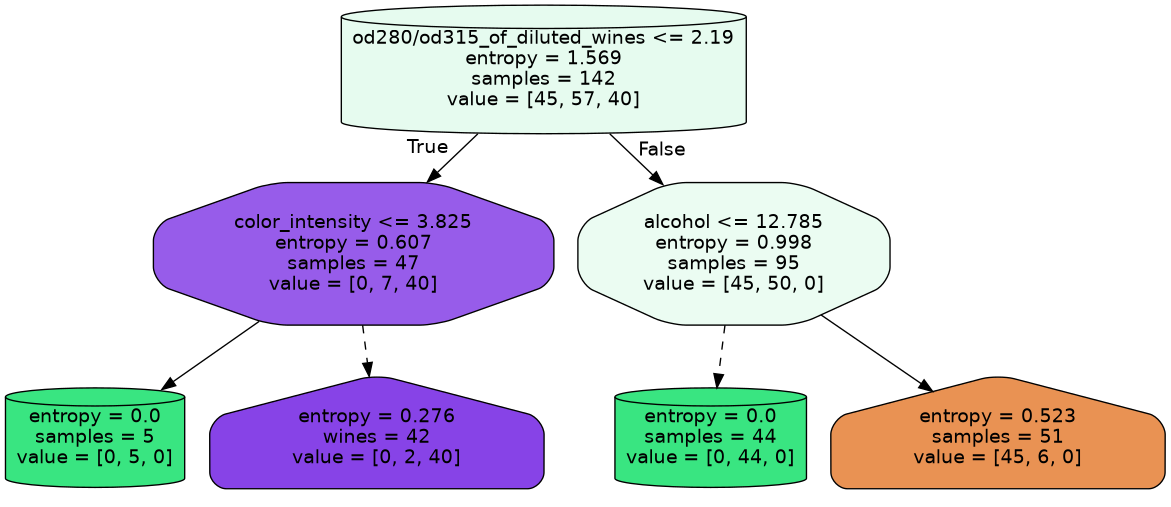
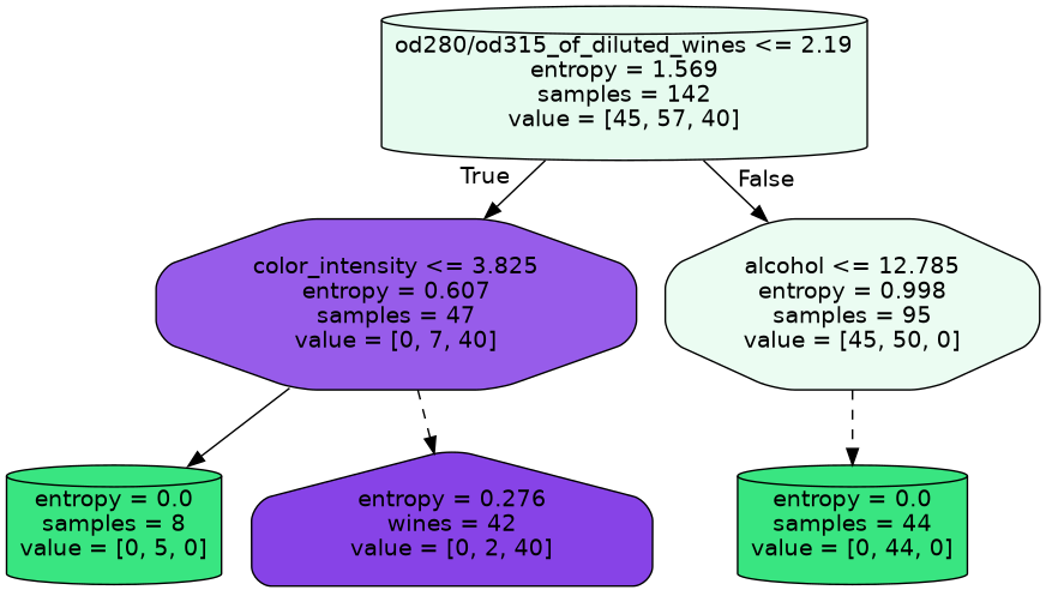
  digraph {
    node [color=black fillcolor="#39e581ff" fontname=helvetica shape=cylinder style="filled, rounded"]
    edge [fontname=helvetica style=solid]
    n1 [fillcolor="#39e58120" label="od280/od315_of_diluted_wines <= 2.19\nentropy = 1.569\nsamples = 142\nvalue = [45, 57, 40]"]
    n2 [fillcolor="#8139e5d2" label="color_intensity <= 3.825\nentropy = 0.607\nsamples = 47\nvalue = [0, 7, 40]" shape=octagon]
    n3 [fillcolor="#39e58119" label="alcohol <= 12.785\nentropy = 0.998\nsamples = 95\nvalue = [45, 50, 0]" shape=octagon]
-   n4 [label="entropy = 0.0\nsamples = 5\nvalue = [0, 5, 0]"]
+   n4 [label="entropy = 0.0\nsamples = 8\nvalue = [0, 5, 0]"]
    n5 [fillcolor="#8139e5f2" label="entropy = 0.276\nwines = 42\nvalue = [0, 2, 40]" shape=house]
    n6 [label="entropy = 0.0\nsamples = 44\nvalue = [0, 44, 0]"]
-   n7 [fillcolor="#e58139dd" label="entropy = 0.523\nsamples = 51\nvalue = [45, 6, 0]" shape=house]
    n1 -> n2 [headlabel=True labelangle=45 labeldistance=2.5]
    n1 -> n3 [headlabel=False labelangle=-45 labeldistance=2.5]
    n2 -> n4
    n2 -> n5 [style=dashed]
    n3 -> n6 [style=dashed]
-   n3 -> n7
  }
